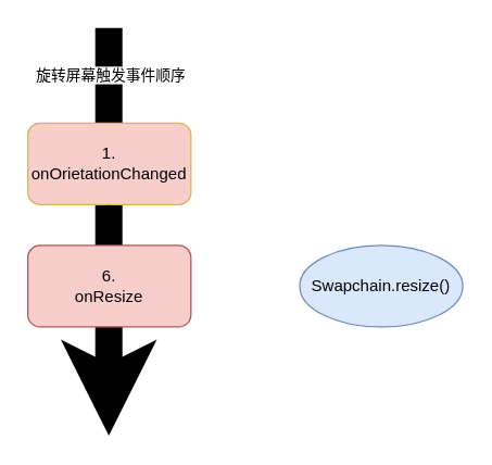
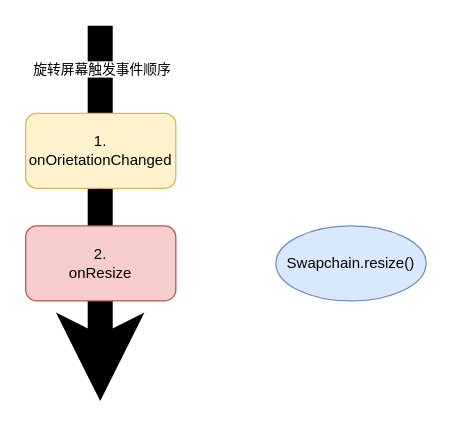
  <mxCell id="0" />
  <mxCell id="1" parent="0" />
  <mxCell id="2" value="" style="endArrow=classic;html=1;strokeWidth=20;" edge="1" parent="1"><mxGeometry width="50" height="50" relative="1" as="geometry"><mxPoint x="79.58" y="20" as="sourcePoint" /><mxPoint x="79.58" y="320" as="targetPoint" /></mxGeometry></mxCell>
  <mxCell id="3" value="旋转屏幕触发事件顺序" style="edgeLabel;html=1;align=center;verticalAlign=middle;resizable=0;points=[];" vertex="1" connectable="0" parent="2"><mxGeometry x="-0.772" y="1" relative="1" as="geometry"><mxPoint as="offset" /></mxGeometry></mxCell>
- <mxCell id="4" value="1. onOrietationChanged" style="rounded=1;whiteSpace=wrap;html=1;fillColor=#f8cecc;strokeColor=#d6b656;" vertex="1" parent="1"><mxGeometry x="20" y="90" width="120" height="60" as="geometry" /></mxCell>
+ <mxCell id="4" value="1. onOrietationChanged" style="rounded=1;whiteSpace=wrap;html=1;fillColor=#fff2cc;strokeColor=#d6b656;" vertex="1" parent="1"><mxGeometry x="20" y="90" width="120" height="60" as="geometry" /></mxCell>
  <mxCell id="5" value="" style="edgeStyle=orthogonalEdgeStyle;rounded=0;orthogonalLoop=1;jettySize=auto;html=1;" edge="1" parent="1" source="6" target="4"><mxGeometry relative="1" as="geometry" /></mxCell>
- <mxCell id="6" value="6.&lt;br&gt;onResize" style="rounded=1;whiteSpace=wrap;html=1;fillColor=#f8cecc;strokeColor=#b85450;" vertex="1" parent="1"><mxGeometry x="20" y="180" width="120" height="60" as="geometry" /></mxCell>
+ <mxCell id="6" value="2.&lt;br&gt;onResize" style="rounded=1;whiteSpace=wrap;html=1;fillColor=#f8cecc;strokeColor=#b85450;" vertex="1" parent="1"><mxGeometry x="20" y="180" width="120" height="60" as="geometry" /></mxCell>
  <mxCell id="7" value="Swapchain.resize()" style="ellipse;whiteSpace=wrap;html=1;rounded=1;fillColor=#dae8fc;strokeColor=#6c8ebf;" vertex="1" parent="1"><mxGeometry x="220" y="180" width="120" height="60" as="geometry" /></mxCell>
